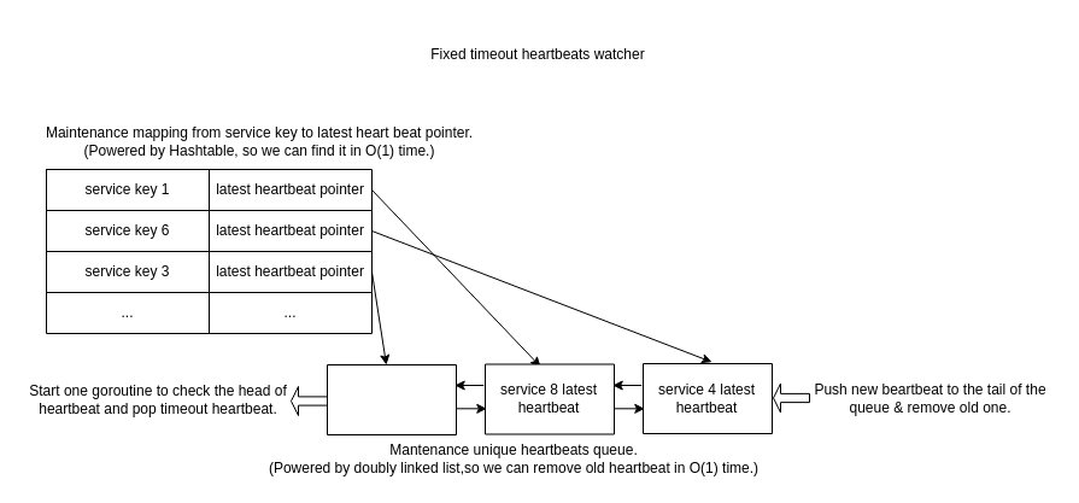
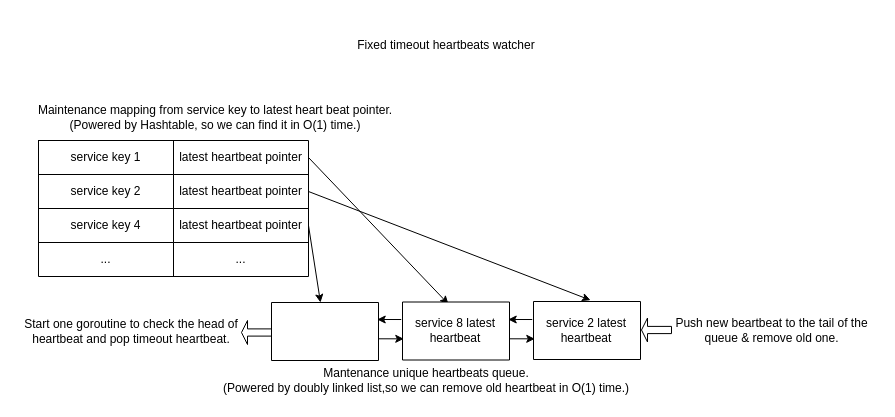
  <mxCell id="0" />
  <mxCell id="1" parent="0" />
  <mxCell id="2" value="Maintenance mapping from service key to latest heart beat pointer. &lt;br&gt;(Powered by Hashtable, so we can find it in O(1) time.)" style="text;html=1;strokeColor=none;fillColor=none;align=center;verticalAlign=middle;whiteSpace=wrap;rounded=0;" parent="1" vertex="1"><mxGeometry x="20" y="102" width="390" height="30" as="geometry" /></mxCell>
  <mxCell id="3" value="Mantenance unique heartbeats queue.&lt;br&gt;(Powered by doubly linked list,so we can remove old heartbeat in O(1) time.)" style="text;html=1;strokeColor=none;fillColor=none;align=center;verticalAlign=middle;whiteSpace=wrap;rounded=0;" parent="1" vertex="1"><mxGeometry x="81" y="365" width="690" height="30" as="geometry" /></mxCell>
  <mxCell id="4" value="" style="verticalLabelPosition=bottom;verticalAlign=top;html=1;shape=mxgraph.basic.rect;fillColor2=none;strokeWidth=1;size=20;indent=5;" parent="1" vertex="1"><mxGeometry x="271" y="302" width="107" height="58" as="geometry" /></mxCell>
  <mxCell id="5" value="" style="shape=table;html=1;whiteSpace=wrap;startSize=0;container=1;collapsible=0;childLayout=tableLayout;" parent="1" vertex="1"><mxGeometry x="38" y="140" width="270" height="136" as="geometry" /></mxCell>
  <mxCell id="6" style="shape=partialRectangle;html=1;whiteSpace=wrap;collapsible=0;dropTarget=0;pointerEvents=0;fillColor=none;top=0;left=0;bottom=0;right=0;points=[[0,0.5],[1,0.5]];portConstraint=eastwest;" parent="5" vertex="1"><mxGeometry width="270" height="34" as="geometry" /></mxCell>
  <mxCell id="7" value="service key 1" style="shape=partialRectangle;html=1;whiteSpace=wrap;connectable=0;fillColor=none;top=0;left=0;bottom=0;right=0;overflow=hidden;pointerEvents=1;" parent="6" vertex="1"><mxGeometry width="135" height="34" as="geometry"><mxRectangle width="135" height="34" as="alternateBounds" /></mxGeometry></mxCell>
  <mxCell id="8" value="latest heartbeat pointer" style="shape=partialRectangle;html=1;whiteSpace=wrap;connectable=0;fillColor=none;top=0;left=0;bottom=0;right=0;overflow=hidden;pointerEvents=1;" parent="6" vertex="1"><mxGeometry x="135" width="135" height="34" as="geometry"><mxRectangle width="135" height="34" as="alternateBounds" /></mxGeometry></mxCell>
  <mxCell id="9" style="shape=partialRectangle;html=1;whiteSpace=wrap;collapsible=0;dropTarget=0;pointerEvents=0;fillColor=none;top=0;left=0;bottom=0;right=0;points=[[0,0.5],[1,0.5]];portConstraint=eastwest;" parent="5" vertex="1"><mxGeometry y="34" width="270" height="34" as="geometry" /></mxCell>
- <mxCell id="10" value="&lt;span&gt;service key 6&lt;/span&gt;" style="shape=partialRectangle;html=1;whiteSpace=wrap;connectable=0;fillColor=none;top=0;left=0;bottom=0;right=0;overflow=hidden;pointerEvents=1;" parent="9" vertex="1"><mxGeometry width="135" height="34" as="geometry"><mxRectangle width="135" height="34" as="alternateBounds" /></mxGeometry></mxCell>
+ <mxCell id="10" value="&lt;span&gt;service key 2&lt;/span&gt;" style="shape=partialRectangle;html=1;whiteSpace=wrap;connectable=0;fillColor=none;top=0;left=0;bottom=0;right=0;overflow=hidden;pointerEvents=1;" parent="9" vertex="1"><mxGeometry width="135" height="34" as="geometry"><mxRectangle width="135" height="34" as="alternateBounds" /></mxGeometry></mxCell>
  <mxCell id="11" value="&lt;span&gt;latest heartbeat pointer&lt;/span&gt;" style="shape=partialRectangle;html=1;whiteSpace=wrap;connectable=0;fillColor=none;top=0;left=0;bottom=0;right=0;overflow=hidden;pointerEvents=1;" parent="9" vertex="1"><mxGeometry x="135" width="135" height="34" as="geometry"><mxRectangle width="135" height="34" as="alternateBounds" /></mxGeometry></mxCell>
  <mxCell id="12" value="" style="shape=partialRectangle;html=1;whiteSpace=wrap;collapsible=0;dropTarget=0;pointerEvents=0;fillColor=none;top=0;left=0;bottom=0;right=0;points=[[0,0.5],[1,0.5]];portConstraint=eastwest;" parent="5" vertex="1"><mxGeometry y="68" width="270" height="34" as="geometry" /></mxCell>
- <mxCell id="13" value="&lt;span&gt;service key 3&lt;/span&gt;" style="shape=partialRectangle;html=1;whiteSpace=wrap;connectable=0;fillColor=none;top=0;left=0;bottom=0;right=0;overflow=hidden;pointerEvents=1;" parent="12" vertex="1"><mxGeometry width="135" height="34" as="geometry"><mxRectangle width="135" height="34" as="alternateBounds" /></mxGeometry></mxCell>
+ <mxCell id="13" value="&lt;span&gt;service key 4&lt;/span&gt;" style="shape=partialRectangle;html=1;whiteSpace=wrap;connectable=0;fillColor=none;top=0;left=0;bottom=0;right=0;overflow=hidden;pointerEvents=1;" parent="12" vertex="1"><mxGeometry width="135" height="34" as="geometry"><mxRectangle width="135" height="34" as="alternateBounds" /></mxGeometry></mxCell>
  <mxCell id="14" value="&lt;span&gt;latest heartbeat pointer&lt;/span&gt;" style="shape=partialRectangle;html=1;whiteSpace=wrap;connectable=0;fillColor=none;top=0;left=0;bottom=0;right=0;overflow=hidden;pointerEvents=1;" parent="12" vertex="1"><mxGeometry x="135" width="135" height="34" as="geometry"><mxRectangle width="135" height="34" as="alternateBounds" /></mxGeometry></mxCell>
  <mxCell id="15" value="" style="shape=partialRectangle;html=1;whiteSpace=wrap;collapsible=0;dropTarget=0;pointerEvents=0;fillColor=none;top=0;left=0;bottom=0;right=0;points=[[0,0.5],[1,0.5]];portConstraint=eastwest;" parent="5" vertex="1"><mxGeometry y="102" width="270" height="34" as="geometry" /></mxCell>
  <mxCell id="16" value="..." style="shape=partialRectangle;html=1;whiteSpace=wrap;connectable=0;fillColor=none;top=0;left=0;bottom=0;right=0;overflow=hidden;pointerEvents=1;" parent="15" vertex="1"><mxGeometry width="135" height="34" as="geometry"><mxRectangle width="135" height="34" as="alternateBounds" /></mxGeometry></mxCell>
  <mxCell id="17" value="..." style="shape=partialRectangle;html=1;whiteSpace=wrap;connectable=0;fillColor=none;top=0;left=0;bottom=0;right=0;overflow=hidden;pointerEvents=1;" parent="15" vertex="1"><mxGeometry x="135" width="135" height="34" as="geometry"><mxRectangle width="135" height="34" as="alternateBounds" /></mxGeometry></mxCell>
  <mxCell id="18" value="Push new beartbeat to the tail of the queue &amp;amp; remove old one." style="text;html=1;strokeColor=none;fillColor=none;align=center;verticalAlign=middle;whiteSpace=wrap;rounded=0;" parent="1" vertex="1"><mxGeometry x="670" y="311.5" width="203" height="37" as="geometry" /></mxCell>
  <mxCell id="19" value="Start one goroutine to check the head of heartbeat and pop timeout heartbeat." style="text;html=1;strokeColor=none;fillColor=none;align=center;verticalAlign=middle;whiteSpace=wrap;rounded=0;" parent="1" vertex="1"><mxGeometry x="21" y="316" width="220" height="30" as="geometry" /></mxCell>
  <mxCell id="20" value="" style="shape=singleArrow;direction=west;whiteSpace=wrap;html=1;" parent="1" vertex="1"><mxGeometry x="241" y="320" width="30" height="24" as="geometry" /></mxCell>
  <mxCell id="21" value="" style="endArrow=classic;html=1;exitX=1;exitY=0.5;exitDx=0;exitDy=0;entryX=0.422;entryY=-0.085;entryDx=0;entryDy=0;entryPerimeter=0;" parent="1" source="6" target="25" edge="1"><mxGeometry width="50" height="50" relative="1" as="geometry"><mxPoint x="388" y="360" as="sourcePoint" /><mxPoint x="448" y="300" as="targetPoint" /></mxGeometry></mxCell>
  <mxCell id="22" value="" style="endArrow=classic;html=1;exitX=1;exitY=0.5;exitDx=0;exitDy=0;entryX=0.533;entryY=-0.023;entryDx=0;entryDy=0;entryPerimeter=0;" parent="1" source="9" target="26" edge="1"><mxGeometry width="50" height="50" relative="1" as="geometry"><mxPoint x="318" y="167" as="sourcePoint" /><mxPoint x="548" y="240" as="targetPoint" /></mxGeometry></mxCell>
  <mxCell id="23" value="" style="endArrow=classic;html=1;exitX=1;exitY=0.5;exitDx=0;exitDy=0;" parent="1" source="12" target="4" edge="1"><mxGeometry width="50" height="50" relative="1" as="geometry"><mxPoint x="318" y="201" as="sourcePoint" /><mxPoint x="574.64" y="389.68" as="targetPoint" /></mxGeometry></mxCell>
  <mxCell id="24" value="" style="verticalLabelPosition=bottom;verticalAlign=top;html=1;shape=mxgraph.basic.rect;fillColor2=none;strokeWidth=1;size=20;indent=5;" parent="1" vertex="1"><mxGeometry x="402" y="301.5" width="107" height="58" as="geometry" /></mxCell>
  <mxCell id="25" value="service 8 latest heartbeat" style="text;html=1;strokeColor=none;fillColor=none;align=center;verticalAlign=middle;whiteSpace=wrap;rounded=0;" parent="1" vertex="1"><mxGeometry x="410" y="307.5" width="90" height="45" as="geometry" /></mxCell>
  <mxCell id="26" value="" style="verticalLabelPosition=bottom;verticalAlign=top;html=1;shape=mxgraph.basic.rect;fillColor2=none;strokeWidth=1;size=20;indent=5;" parent="1" vertex="1"><mxGeometry x="533" y="301" width="107" height="58" as="geometry" /></mxCell>
- <mxCell id="27" value="service 4 latest heartbeat" style="text;html=1;strokeColor=none;fillColor=none;align=center;verticalAlign=middle;whiteSpace=wrap;rounded=0;" parent="1" vertex="1"><mxGeometry x="541" y="307" width="90" height="45" as="geometry" /></mxCell>
+ <mxCell id="27" value="service 2 latest heartbeat" style="text;html=1;strokeColor=none;fillColor=none;align=center;verticalAlign=middle;whiteSpace=wrap;rounded=0;" parent="1" vertex="1"><mxGeometry x="541" y="307" width="90" height="45" as="geometry" /></mxCell>
  <mxCell id="28" value="" style="shape=singleArrow;direction=west;whiteSpace=wrap;html=1;" parent="1" vertex="1"><mxGeometry x="641" y="317.5" width="30" height="24" as="geometry" /></mxCell>
  <mxCell id="29" value="" style="endArrow=classic;html=1;entryX=0.988;entryY=0.293;entryDx=0;entryDy=0;entryPerimeter=0;exitX=-0.012;exitY=0.302;exitDx=0;exitDy=0;exitPerimeter=0;" parent="1" source="24" target="4" edge="1"><mxGeometry width="50" height="50" relative="1" as="geometry"><mxPoint x="198" y="460" as="sourcePoint" /><mxPoint x="248" y="410" as="targetPoint" /></mxGeometry></mxCell>
  <mxCell id="30" value="" style="endArrow=classic;html=1;entryX=0.012;entryY=0.635;entryDx=0;entryDy=0;entryPerimeter=0;exitX=1;exitY=0.626;exitDx=0;exitDy=0;exitPerimeter=0;" parent="1" source="4" target="24" edge="1"><mxGeometry width="50" height="50" relative="1" as="geometry"><mxPoint x="410.716" y="329.016" as="sourcePoint" /><mxPoint x="386.716" y="328.994" as="targetPoint" /></mxGeometry></mxCell>
  <mxCell id="31" value="" style="endArrow=classic;html=1;entryX=0.988;entryY=0.293;entryDx=0;entryDy=0;entryPerimeter=0;exitX=-0.012;exitY=0.302;exitDx=0;exitDy=0;exitPerimeter=0;" parent="1" edge="1"><mxGeometry width="50" height="50" relative="1" as="geometry"><mxPoint x="531.716" y="319.016" as="sourcePoint" /><mxPoint x="507.716" y="318.994" as="targetPoint" /></mxGeometry></mxCell>
  <mxCell id="32" value="" style="endArrow=classic;html=1;entryX=0.012;entryY=0.635;entryDx=0;entryDy=0;entryPerimeter=0;exitX=1;exitY=0.626;exitDx=0;exitDy=0;exitPerimeter=0;" parent="1" edge="1"><mxGeometry width="50" height="50" relative="1" as="geometry"><mxPoint x="509" y="338.308" as="sourcePoint" /><mxPoint x="534.284" y="338.33" as="targetPoint" /></mxGeometry></mxCell>
  <mxCell id="33" value="Fixed timeout heartbeats watcher" style="text;html=1;strokeColor=none;fillColor=none;align=center;verticalAlign=middle;whiteSpace=wrap;rounded=0;" vertex="1" parent="1"><mxGeometry x="251" y="20" width="390" height="50" as="geometry" /></mxCell>
